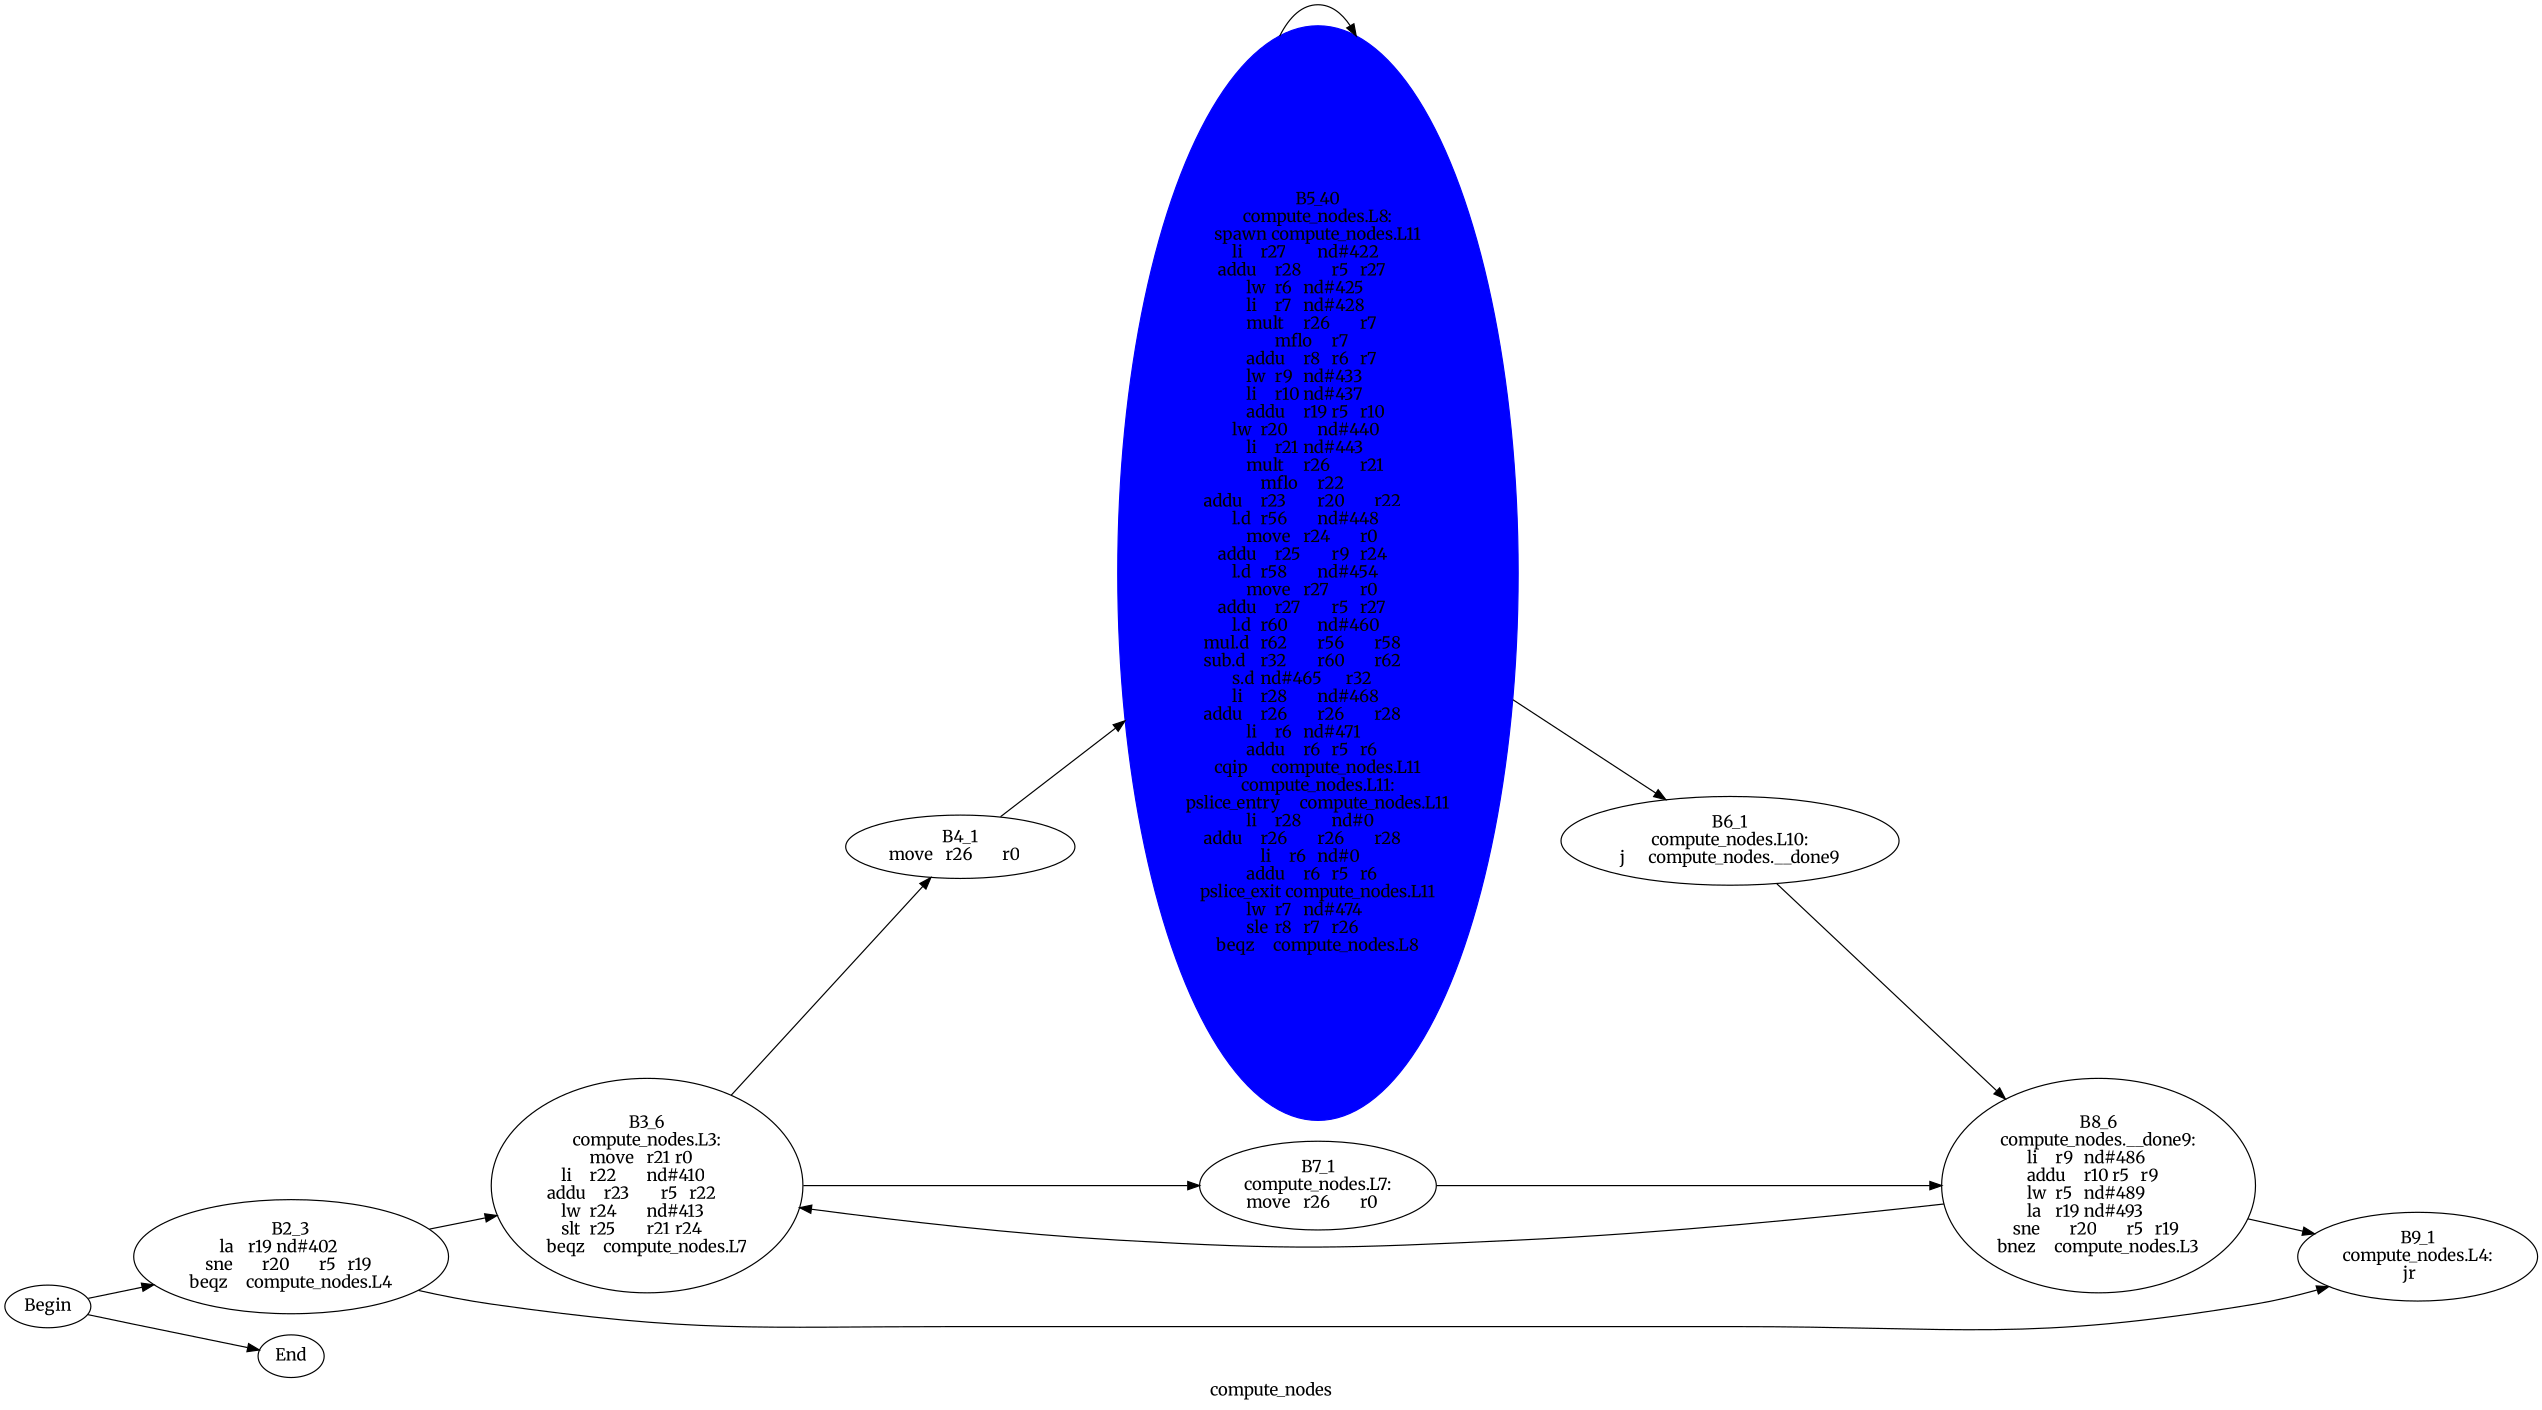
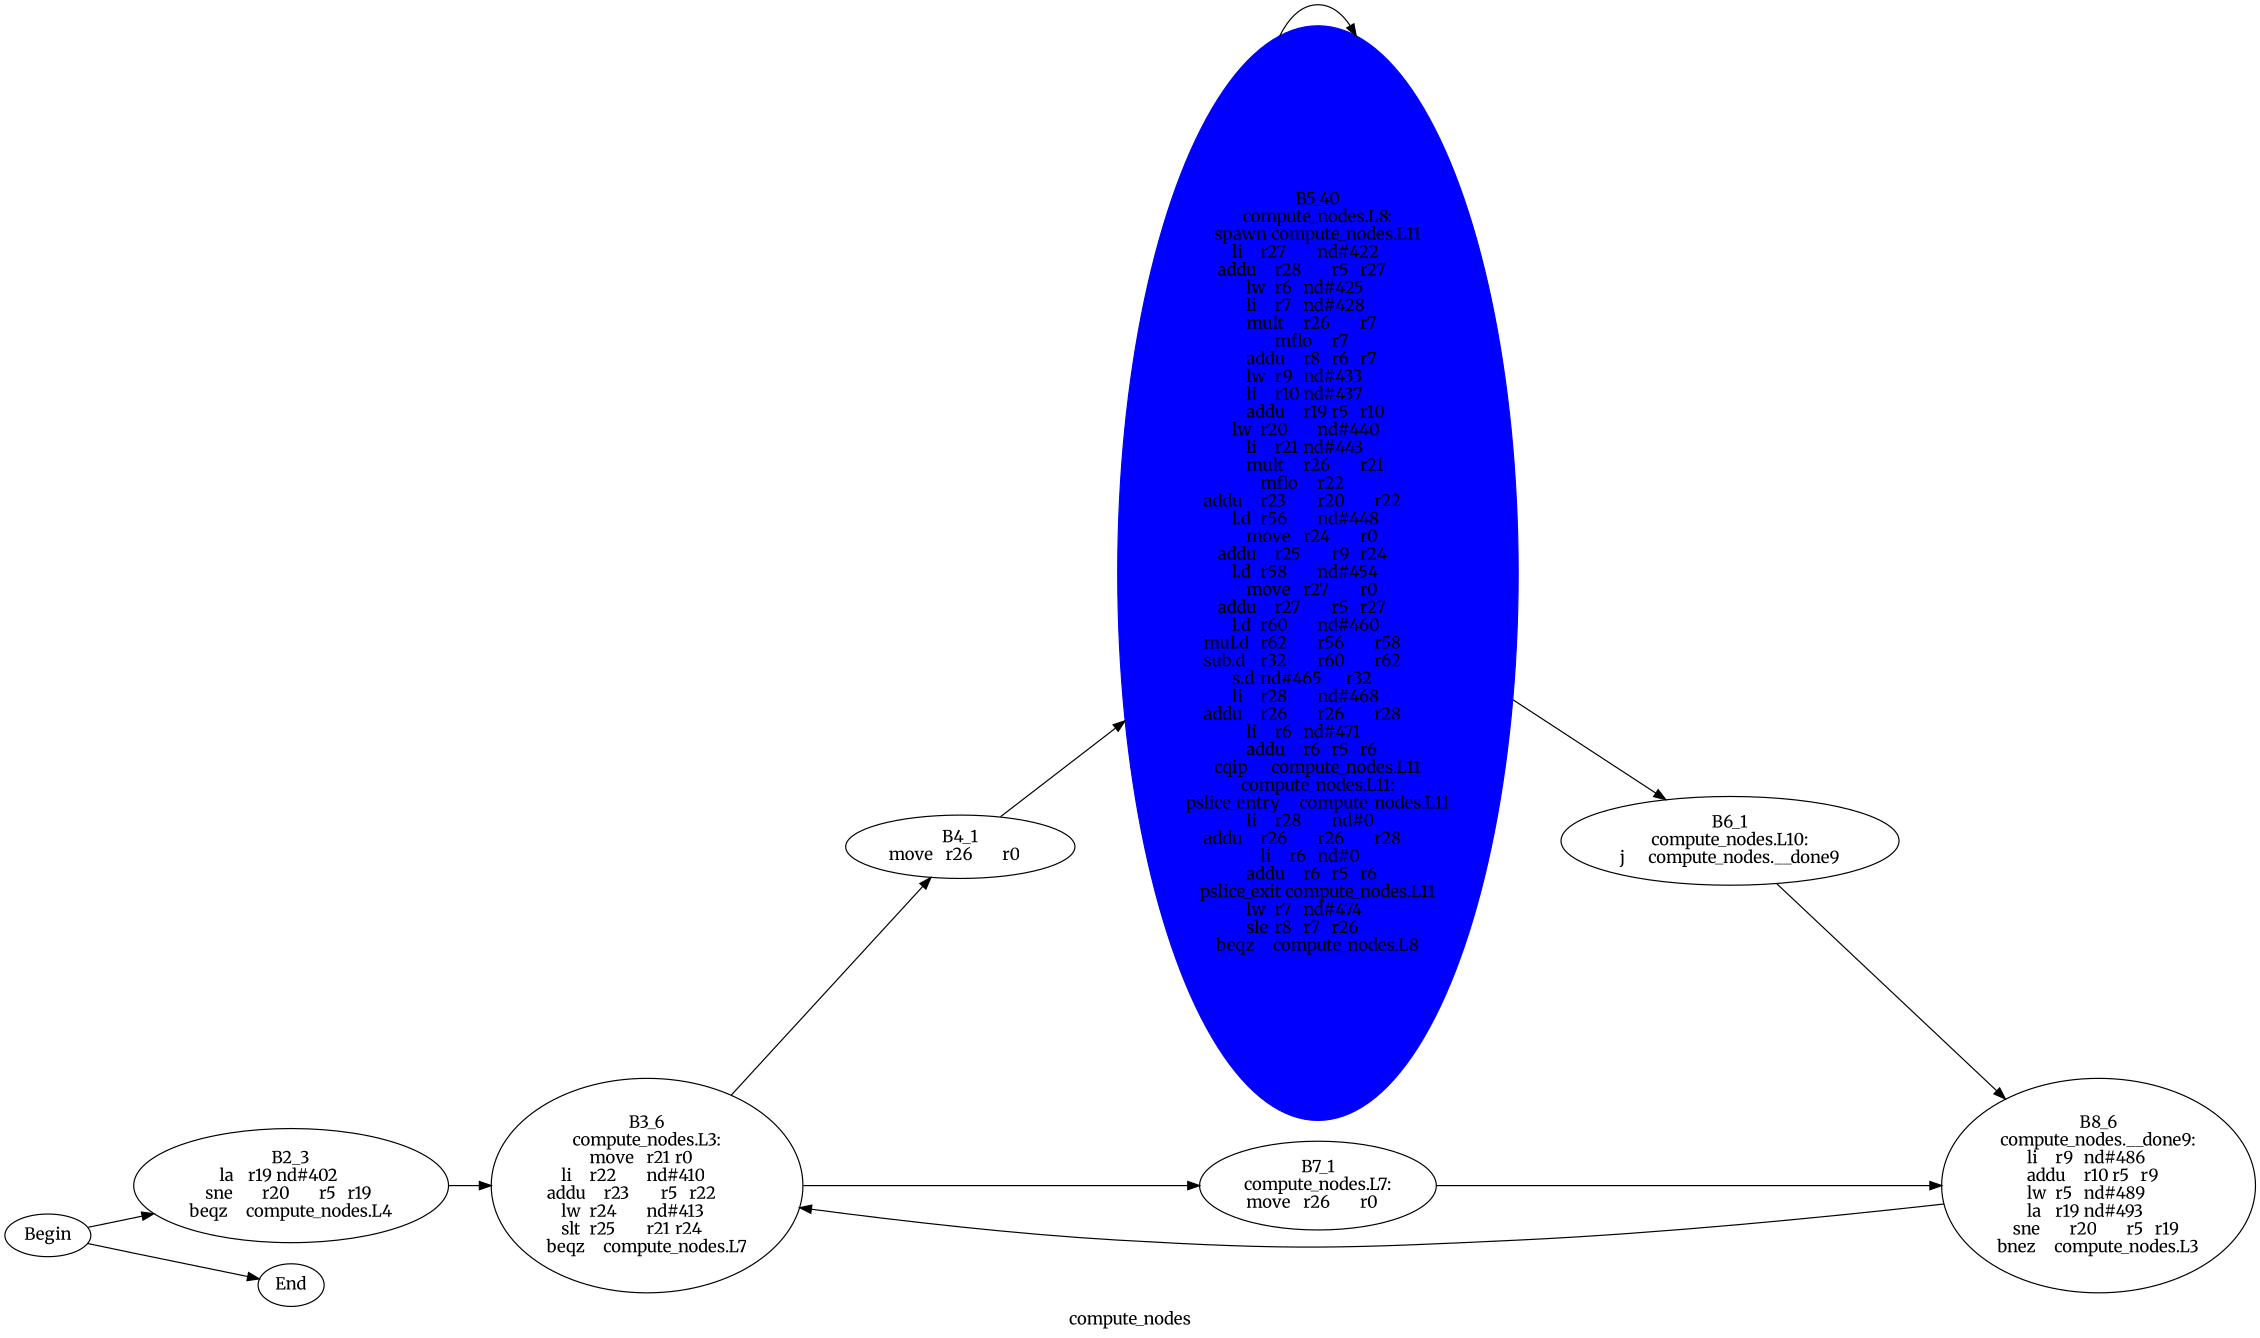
  digraph {
    color=purple
    fontname=Merriweather
    label=compute_nodes
    rankdir=LR
    style=dashed
    node [fontname=Merriweather]
    edge [fontname=Merriweather]
    n1 [label=Begin]
    n2 [label="B2_3\nla	r19	nd#402	\nsne	r20	r5	r19	\nbeqz	compute_nodes.L4\n"]
    n3 [label=End]
    n4 [label="B3_6\ncompute_nodes.L3:\nmove	r21	r0	\nli	r22	nd#410	\naddu	r23	r5	r22	\nlw	r24	nd#413	\nslt	r25	r21	r24	\nbeqz	compute_nodes.L7\n"]
-   n5 [label="B9_1\ncompute_nodes.L4:\njr	\n"]
    n6 [label="B4_1\nmove	r26	r0	\n"]
    n7 [label="B7_1\ncompute_nodes.L7:\nmove	r26	r0	\n"]
    n8 [color=blue label="B5_40\ncompute_nodes.L8:\nspawn	compute_nodes.L11\nli	r27	nd#422	\naddu	r28	r5	r27	\nlw	r6	nd#425	\nli	r7	nd#428	\nmult	r26	r7	\nmflo	r7	\naddu	r8	r6	r7	\nlw	r9	nd#433	\nli	r10	nd#437	\naddu	r19	r5	r10	\nlw	r20	nd#440	\nli	r21	nd#443	\nmult	r26	r21	\nmflo	r22	\naddu	r23	r20	r22	\nl.d	r56	nd#448	\nmove	r24	r0	\naddu	r25	r9	r24	\nl.d	r58	nd#454	\nmove	r27	r0	\naddu	r27	r5	r27	\nl.d	r60	nd#460	\nmul.d	r62	r56	r58	\nsub.d	r32	r60	r62	\ns.d	nd#465	r32	\nli	r28	nd#468	\naddu	r26	r26	r28	\nli	r6	nd#471	\naddu	r6	r5	r6	\ncqip	compute_nodes.L11\ncompute_nodes.L11:\npslice_entry	compute_nodes.L11\nli	r28	nd#0	\naddu	r26	r26	r28	\nli	r6	nd#0	\naddu	r6	r5	r6	\npslice_exit	compute_nodes.L11\nlw	r7	nd#474	\nsle	r8	r7	r26	\nbeqz	compute_nodes.L8\n" shape=ellipse style=filled]
    n9 [label="B8_6\ncompute_nodes.__done9:\nli	r9	nd#486	\naddu	r10	r5	r9	\nlw	r5	nd#489	\nla	r19	nd#493	\nsne	r20	r5	r19	\nbnez	compute_nodes.L3\n"]
    n10 [label="B6_1\ncompute_nodes.L10:\nj	compute_nodes.__done9\n"]
    n1 -> n2
    n1 -> n3
    n2 -> n4
-   n2 -> n5
    n4 -> n6
    n4 -> n7
    n6 -> n8
    n7 -> n9
    n8 -> n8
    n8 -> n10
    n9 -> n4
-   n9 -> n5
    n10 -> n9
  }
